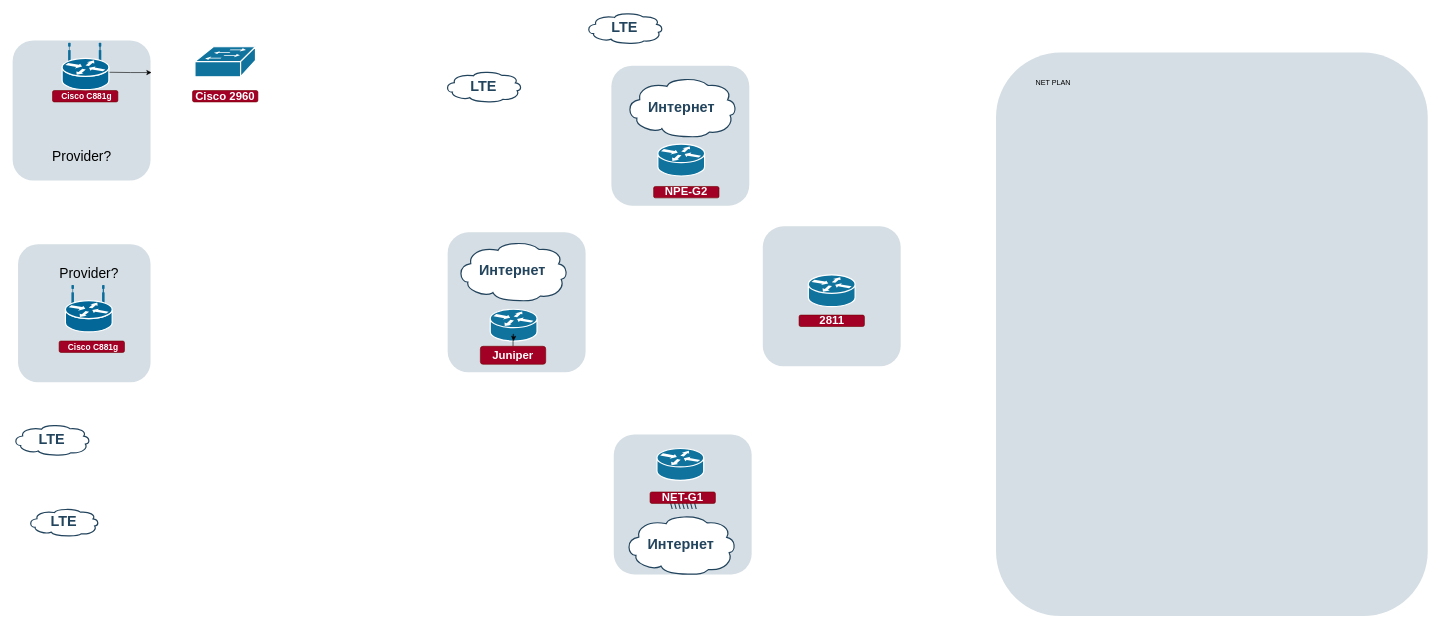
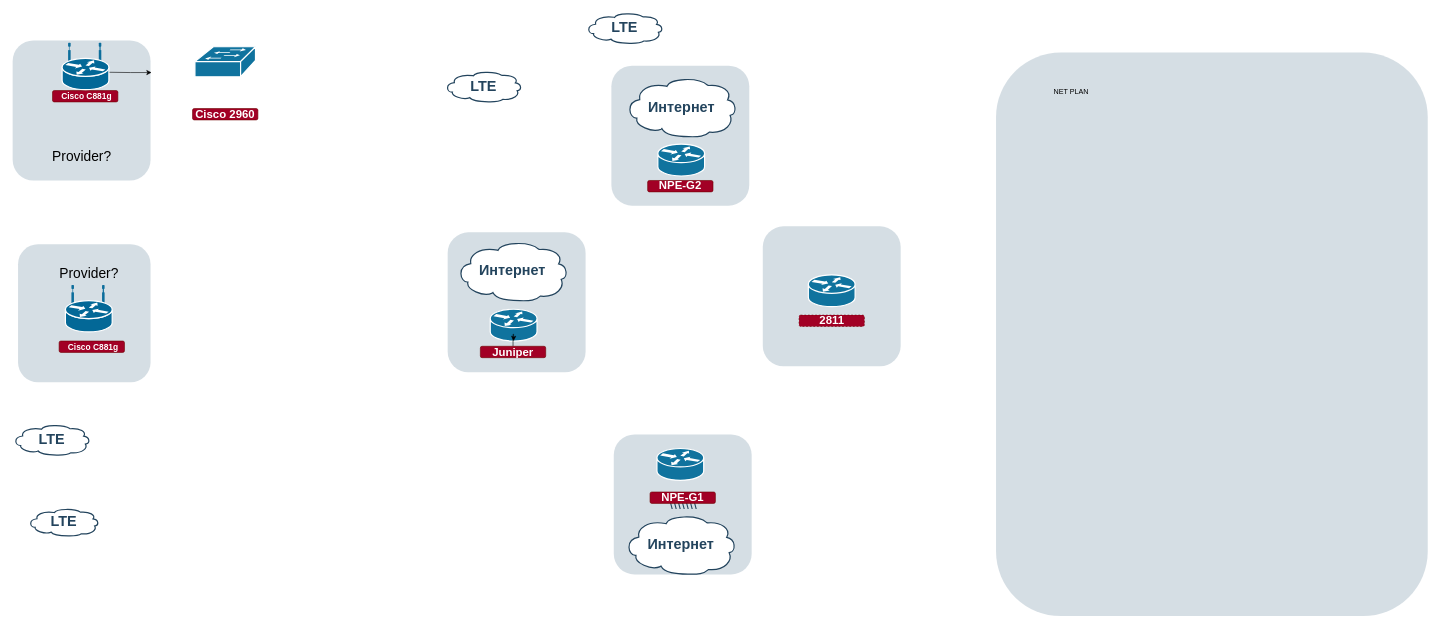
  <mxCell id="0" />
  <mxCell id="1" parent="0" />
  <mxCell id="2" value="\\\\\\\" style="rounded=1;whiteSpace=wrap;html=1;strokeColor=none;fillColor=#BAC8D3;fontSize=24;fontColor=#23445D;align=center;opacity=60;" vertex="1" parent="1"><mxGeometry x="1022.5" y="724" width="230" height="233.5" as="geometry" /></mxCell>
  <mxCell id="3" value="" style="rounded=1;whiteSpace=wrap;html=1;strokeColor=none;fillColor=#BAC8D3;fontSize=24;fontColor=#23445D;align=center;opacity=60;" vertex="1" parent="1"><mxGeometry x="1018.5" y="109" width="230" height="233.5" as="geometry" /></mxCell>
  <mxCell id="4" value="" style="rounded=1;whiteSpace=wrap;html=1;strokeColor=none;fillColor=#BAC8D3;fontSize=24;fontColor=#23445D;align=center;opacity=60;" vertex="1" parent="1"><mxGeometry x="745.5" y="387" width="230" height="233.5" as="geometry" /></mxCell>
  <mxCell id="5" value="" style="rounded=1;whiteSpace=wrap;html=1;strokeColor=none;fillColor=#BAC8D3;fontSize=24;fontColor=#23445D;align=center;opacity=60;" vertex="1" parent="1"><mxGeometry x="1271" y="377" width="230" height="233.5" as="geometry" /></mxCell>
  <mxCell id="6" value="" style="rounded=1;whiteSpace=wrap;html=1;strokeColor=none;fillColor=#BAC8D3;fontSize=24;fontColor=#23445D;align=center;opacity=60;" vertex="1" parent="1"><mxGeometry x="29" y="407" width="221" height="230" as="geometry" /></mxCell>
  <mxCell id="7" value="" style="rounded=1;whiteSpace=wrap;html=1;strokeColor=none;fillColor=#BAC8D3;fontSize=24;fontColor=#23445D;align=center;opacity=60;" vertex="1" parent="1"><mxGeometry x="20" y="67" width="230" height="233.5" as="geometry" /></mxCell>
  <mxCell id="8" value="" style="shape=mxgraph.cisco.switches.workgroup_switch;html=1;dashed=0;fillColor=#10739E;strokeColor=#ffffff;strokeWidth=2;verticalLabelPosition=bottom;verticalAlign=top;fontFamily=Helvetica;fontSize=36;fontColor=#FFB366" vertex="1" parent="1"><mxGeometry x="324" y="77.5" width="101" height="50" as="geometry" /></mxCell>
  <mxCell id="9" value="" style="shape=mxgraph.cisco.routers.router;html=1;dashed=0;fillColor=#10739E;strokeColor=#ffffff;strokeWidth=2;verticalLabelPosition=bottom;verticalAlign=top;fontFamily=Helvetica;fontSize=36;fontColor=#FFB366" vertex="1" parent="1"><mxGeometry x="1096" y="240" width="78" height="53" as="geometry" /></mxCell>
  <mxCell id="10" value="" style="shape=mxgraph.cisco.routers.router;html=1;dashed=0;fillColor=#10739E;strokeColor=#ffffff;strokeWidth=2;verticalLabelPosition=bottom;verticalAlign=top;fontFamily=Helvetica;fontSize=36;fontColor=#FFB366" vertex="1" parent="1"><mxGeometry x="816.5" y="515.25" width="78" height="53" as="geometry" /></mxCell>
  <mxCell id="11" value="" style="edgeStyle=orthogonalEdgeStyle;rounded=0;orthogonalLoop=1;jettySize=auto;html=1;" edge="1" parent="1" source="12" target="10"><mxGeometry relative="1" as="geometry" /></mxCell>
- <mxCell id="12" value="&lt;font style=&quot;font-size: 19px;&quot;&gt;Juniper&lt;/font&gt;" style="rounded=1;whiteSpace=wrap;html=1;strokeColor=#6F0000;fillColor=#a20025;fontSize=14;fontColor=#ffffff;align=center;fontStyle=1" vertex="1" parent="1"><mxGeometry x="800" y="577" width="109" height="30" as="geometry" /></mxCell>
+ <mxCell id="12" value="&lt;font style=&quot;font-size: 19px;&quot;&gt;Juniper&lt;/font&gt;" style="rounded=1;whiteSpace=wrap;html=1;strokeColor=#6F0000;fillColor=#a20025;fontSize=14;fontColor=#ffffff;align=center;fontStyle=1" vertex="1" parent="1"><mxGeometry x="800" y="577" width="109" height="19" as="geometry" /></mxCell>
  <mxCell id="13" style="edgeStyle=orthogonalEdgeStyle;curved=1;rounded=0;jumpStyle=none;html=1;exitX=0.75;exitY=0;entryX=0.75;entryY=0;shadow=0;labelBackgroundColor=#ffffff;startArrow=none;startFill=0;endArrow=none;endFill=0;endSize=10;jettySize=auto;orthogonalLoop=1;strokeColor=#23445D;strokeWidth=2;fillColor=#F08705;fontFamily=Helvetica;fontSize=25;fontColor=#23445D;align=left;" edge="1" parent="1"><mxGeometry relative="1" as="geometry"><mxPoint x="351.75" y="839" as="sourcePoint" /><mxPoint x="351.75" y="839" as="targetPoint" /></mxGeometry></mxCell>
  <mxCell id="14" value="" style="shape=mxgraph.cisco.routers.router;html=1;dashed=0;fillColor=#10739E;strokeColor=#ffffff;strokeWidth=2;verticalLabelPosition=bottom;verticalAlign=top;fontFamily=Helvetica;fontSize=36;fontColor=#FFB366" vertex="1" parent="1"><mxGeometry x="1094.5" y="747.5" width="78" height="53" as="geometry" /></mxCell>
  <mxCell id="15" value="" style="shape=mxgraph.cisco.routers.router;html=1;dashed=0;fillColor=#10739E;strokeColor=#ffffff;strokeWidth=2;verticalLabelPosition=bottom;verticalAlign=top;fontFamily=Helvetica;fontSize=36;fontColor=#FFB366" vertex="1" parent="1"><mxGeometry x="1347" y="458" width="78" height="53" as="geometry" /></mxCell>
- <mxCell id="16" value="&lt;font style=&quot;font-size: 19px;&quot;&gt;Cisco 2960&lt;/font&gt;" style="rounded=1;whiteSpace=wrap;html=1;strokeColor=#6F0000;fillColor=#a20025;fontSize=14;fontColor=#ffffff;align=center;fontStyle=1" vertex="1" parent="1"><mxGeometry x="320" y="150.5" width="109" height="19" as="geometry" /></mxCell>
- <mxCell id="17" value="&lt;font style=&quot;font-size: 19px;&quot;&gt;2811&lt;/font&gt;" style="rounded=1;whiteSpace=wrap;html=1;strokeColor=#6F0000;fillColor=#a20025;fontSize=14;fontColor=#ffffff;align=center;fontStyle=1" vertex="1" parent="1"><mxGeometry x="1331.5" y="525" width="109" height="19" as="geometry" /></mxCell>
- <mxCell id="18" value="&lt;span style=&quot;font-size: 19px;&quot;&gt;NPE-G2&lt;/span&gt;" style="rounded=1;whiteSpace=wrap;html=1;strokeColor=#6F0000;fillColor=#a20025;fontSize=14;fontColor=#ffffff;align=center;fontStyle=1" vertex="1" parent="1"><mxGeometry x="1089" y="310.5" width="109" height="19" as="geometry" /></mxCell>
- <mxCell id="19" value="&lt;span style=&quot;font-size: 19px;&quot;&gt;NET-G1&lt;/span&gt;" style="rounded=1;whiteSpace=wrap;html=1;strokeColor=#6F0000;fillColor=#a20025;fontSize=14;fontColor=#ffffff;align=center;fontStyle=1" vertex="1" parent="1"><mxGeometry x="1083" y="820" width="109" height="19" as="geometry" /></mxCell>
+ <mxCell id="16" value="&lt;font style=&quot;font-size: 19px;&quot;&gt;Cisco 2960&lt;/font&gt;" style="rounded=1;whiteSpace=wrap;html=1;strokeColor=#6F0000;fillColor=#a20025;fontSize=14;fontColor=#ffffff;align=center;fontStyle=1" vertex="1" parent="1"><mxGeometry x="320" y="180.5" width="109" height="19" as="geometry" /></mxCell>
+ <mxCell id="17" value="&lt;font style=&quot;font-size: 19px;&quot;&gt;2811&lt;/font&gt;" style="rounded=1;whiteSpace=wrap;html=1;strokeColor=#6F0000;fillColor=#a20025;fontSize=14;fontColor=#ffffff;align=center;fontStyle=1;dashed=1;" vertex="1" parent="1"><mxGeometry x="1331.5" y="525" width="109" height="19" as="geometry" /></mxCell>
+ <mxCell id="18" value="&lt;span style=&quot;font-size: 19px;&quot;&gt;NPE-G2&lt;/span&gt;" style="rounded=1;whiteSpace=wrap;html=1;strokeColor=#6F0000;fillColor=#a20025;fontSize=14;fontColor=#ffffff;align=center;fontStyle=1" vertex="1" parent="1"><mxGeometry x="1079" y="300.5" width="109" height="19" as="geometry" /></mxCell>
+ <mxCell id="19" value="&lt;span style=&quot;font-size: 19px;&quot;&gt;NPE-G1&lt;/span&gt;" style="rounded=1;whiteSpace=wrap;html=1;strokeColor=#6F0000;fillColor=#a20025;fontSize=14;fontColor=#ffffff;align=center;fontStyle=1" vertex="1" parent="1"><mxGeometry x="1083" y="820" width="109" height="19" as="geometry" /></mxCell>
  <mxCell id="20" value="&amp;nbsp;Cisco C881g" style="rounded=1;whiteSpace=wrap;html=1;strokeColor=#6F0000;fillColor=#a20025;fontSize=14;fontColor=#ffffff;align=center;fontStyle=1" vertex="1" parent="1"><mxGeometry x="97.5" y="568.25" width="109" height="19" as="geometry" /></mxCell>
  <mxCell id="21" value="&amp;nbsp;Cisco C881g" style="rounded=1;whiteSpace=wrap;html=1;strokeColor=#6F0000;fillColor=#a20025;fontSize=14;fontColor=#ffffff;align=center;fontStyle=1" vertex="1" parent="1"><mxGeometry x="86.5" y="150.5" width="109" height="19" as="geometry" /></mxCell>
  <mxCell id="22" value="" style="edgeStyle=orthogonalEdgeStyle;rounded=0;orthogonalLoop=1;jettySize=auto;html=1;exitX=1;exitY=0.5;exitDx=0;exitDy=0;exitPerimeter=0;entryX=0.136;entryY=0.505;entryDx=0;entryDy=0;entryPerimeter=0;" edge="1" parent="1"><mxGeometry relative="1" as="geometry"><mxPoint x="180" y="120" as="sourcePoint" /><mxPoint x="251.684" y="120.483" as="targetPoint" /></mxGeometry></mxCell>
  <mxCell id="23" value="LTE" style="shape=mxgraph.cisco.storage.cloud;html=1;dashed=0;strokeColor=#23445D;fillColor=#ffffff;strokeWidth=2;fontFamily=Helvetica;fontSize=24;fontColor=#23445D;align=center;fontStyle=1" vertex="1" parent="1"><mxGeometry x="20" y="707" width="129.5" height="51.75" as="geometry" /></mxCell>
  <mxCell id="24" value="LTE" style="shape=mxgraph.cisco.storage.cloud;html=1;dashed=0;strokeColor=#23445D;fillColor=#ffffff;strokeWidth=2;fontFamily=Helvetica;fontSize=24;fontColor=#23445D;align=center;fontStyle=1" vertex="1" parent="1"><mxGeometry x="45.25" y="847" width="119" height="46.5" as="geometry" /></mxCell>
  <mxCell id="25" value="&lt;font style=&quot;font-size: 23px;&quot;&gt;Provider?&lt;/font&gt;" style="text;html=1;align=center;verticalAlign=middle;resizable=0;points=[];autosize=1;strokeColor=none;fillColor=none;" vertex="1" parent="1"><mxGeometry x="86.5" y="436" width="120" height="40" as="geometry" /></mxCell>
  <mxCell id="26" value="&lt;font style=&quot;font-size: 23px;&quot;&gt;Provider?&lt;/font&gt;" style="text;html=1;align=center;verticalAlign=middle;resizable=0;points=[];autosize=1;strokeColor=none;fillColor=none;" vertex="1" parent="1"><mxGeometry x="75" y="240" width="120" height="40" as="geometry" /></mxCell>
  <mxCell id="27" value="" style="shape=mxgraph.cisco.routers.wireless_router;sketch=0;html=1;pointerEvents=1;dashed=0;fillColor=#036897;strokeColor=#ffffff;strokeWidth=2;verticalLabelPosition=bottom;verticalAlign=top;align=center;outlineConnect=0;" vertex="1" parent="1"><mxGeometry x="102.5" y="72" width="78" height="77" as="geometry" /></mxCell>
  <mxCell id="28" value="" style="shape=mxgraph.cisco.routers.wireless_router;sketch=0;html=1;pointerEvents=1;dashed=0;fillColor=#036897;strokeColor=#ffffff;strokeWidth=2;verticalLabelPosition=bottom;verticalAlign=top;align=center;outlineConnect=0;" vertex="1" parent="1"><mxGeometry x="108" y="476" width="78" height="77" as="geometry" /></mxCell>
  <mxCell id="29" value="" style="rounded=1;whiteSpace=wrap;html=1;strokeColor=none;fillColor=#BAC8D3;fontSize=24;fontColor=#23445D;align=center;opacity=60;" vertex="1" parent="1"><mxGeometry x="1660" y="87" width="720" height="940" as="geometry" /></mxCell>
- <mxCell id="30" value="NET PLAN" style="text;html=1;align=center;verticalAlign=middle;resizable=0;points=[];autosize=1;strokeColor=none;fillColor=none;" vertex="1" parent="1"><mxGeometry x="1715" y="122" width="80" height="30" as="geometry" /></mxCell>
+ <mxCell id="30" value="NET PLAN" style="text;html=1;align=center;verticalAlign=middle;resizable=0;points=[];autosize=1;strokeColor=none;fillColor=none;" vertex="1" parent="1"><mxGeometry x="1745" y="137" width="80" height="30" as="geometry" /></mxCell>
  <mxCell id="31" value="LTE" style="shape=mxgraph.cisco.storage.cloud;html=1;dashed=0;strokeColor=#23445D;fillColor=#ffffff;strokeWidth=2;fontFamily=Helvetica;fontSize=24;fontColor=#23445D;align=center;fontStyle=1" vertex="1" parent="1"><mxGeometry x="740" y="117.75" width="129.5" height="51.75" as="geometry" /></mxCell>
  <mxCell id="32" value="LTE" style="shape=mxgraph.cisco.storage.cloud;html=1;dashed=0;strokeColor=#23445D;fillColor=#ffffff;strokeWidth=2;fontFamily=Helvetica;fontSize=24;fontColor=#23445D;align=center;fontStyle=1" vertex="1" parent="1"><mxGeometry x="975.5" y="20.25" width="129.5" height="51.75" as="geometry" /></mxCell>
  <mxCell id="33" value="Интернет" style="shape=mxgraph.cisco.storage.cloud;html=1;dashed=0;strokeColor=#23445D;fillColor=#ffffff;strokeWidth=2;fontFamily=Helvetica;fontSize=24;fontColor=#23445D;align=center;fontStyle=1" vertex="1" parent="1"><mxGeometry x="1041.75" y="127.5" width="186.5" height="100.5" as="geometry" /></mxCell>
  <mxCell id="34" value="Интернет" style="shape=mxgraph.cisco.storage.cloud;html=1;dashed=0;strokeColor=#23445D;fillColor=#ffffff;strokeWidth=2;fontFamily=Helvetica;fontSize=24;fontColor=#23445D;align=center;fontStyle=1" vertex="1" parent="1"><mxGeometry x="1040.25" y="857" width="186.5" height="100.5" as="geometry" /></mxCell>
  <mxCell id="35" value="Интернет" style="shape=mxgraph.cisco.storage.cloud;html=1;dashed=0;strokeColor=#23445D;fillColor=#ffffff;strokeWidth=2;fontFamily=Helvetica;fontSize=24;fontColor=#23445D;align=center;fontStyle=1" vertex="1" parent="1"><mxGeometry y="401" width="186.5" height="100.5" as="geometry" x="760" /></mxCell>
